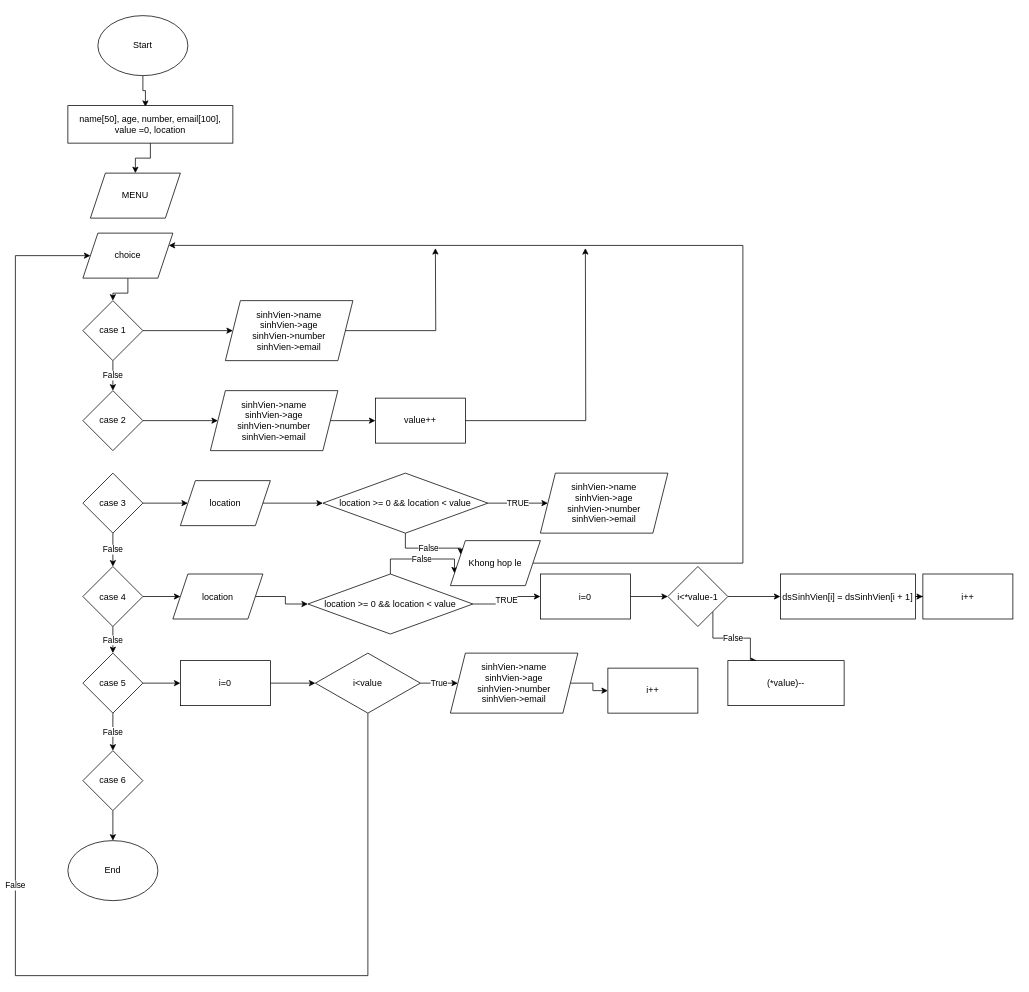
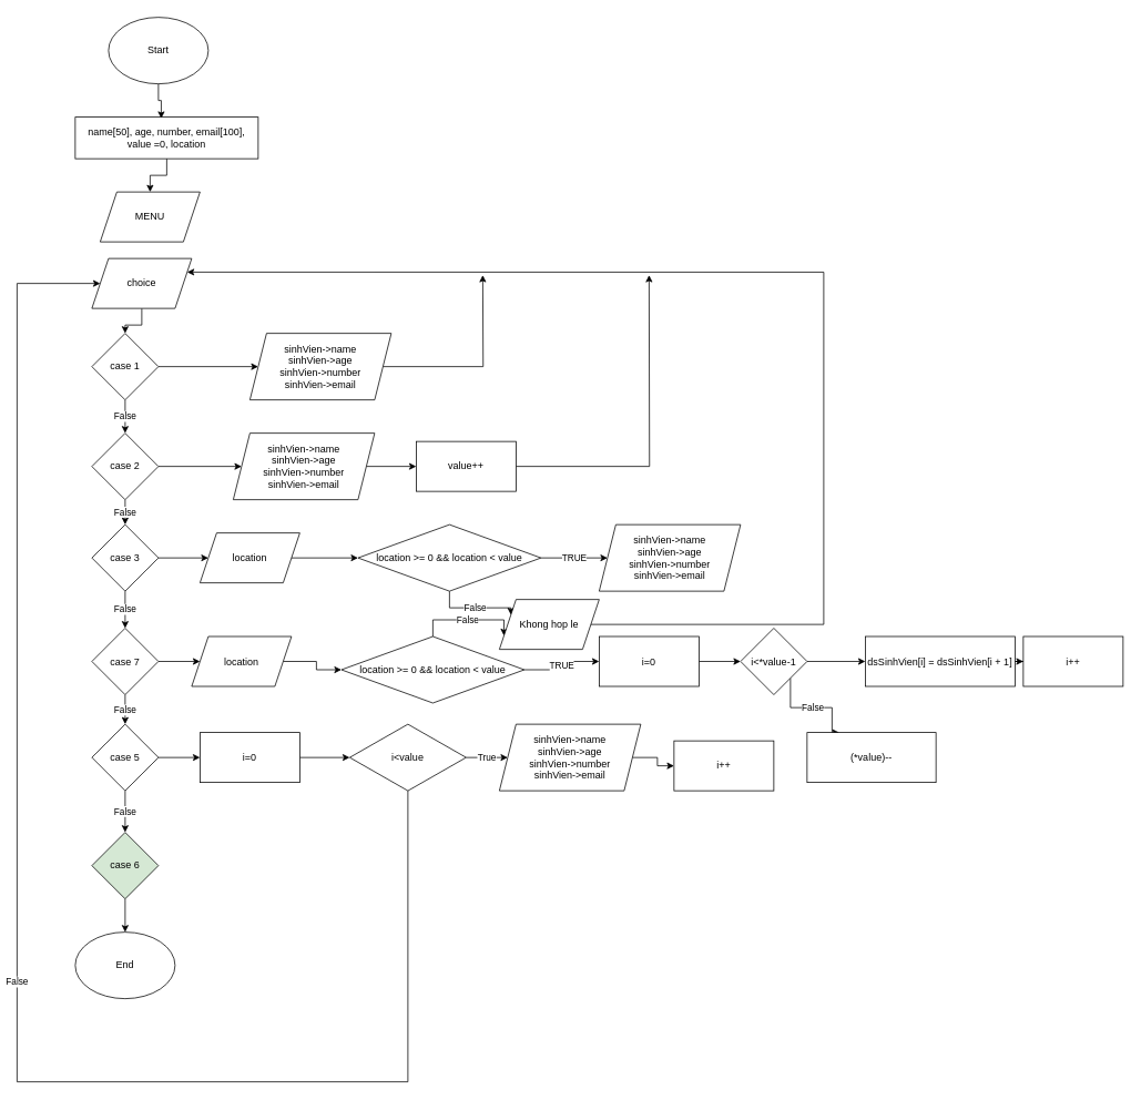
  <mxCell id="0" />
  <mxCell id="1" parent="0" />
  <mxCell id="2" style="edgeStyle=orthogonalEdgeStyle;rounded=0;orthogonalLoop=1;jettySize=auto;html=1;entryX=0.47;entryY=0.033;entryDx=0;entryDy=0;entryPerimeter=0;" edge="1" parent="1" source="3" target="5"><mxGeometry relative="1" as="geometry" /></mxCell>
  <mxCell id="3" value="Start" style="ellipse;whiteSpace=wrap;html=1;" vertex="1" parent="1"><mxGeometry x="130" y="20" width="120" height="80" as="geometry" /></mxCell>
  <mxCell id="4" style="edgeStyle=orthogonalEdgeStyle;rounded=0;orthogonalLoop=1;jettySize=auto;html=1;entryX=0.5;entryY=0;entryDx=0;entryDy=0;" edge="1" parent="1" source="5" target="6"><mxGeometry relative="1" as="geometry"><mxPoint x="190" y="230" as="targetPoint" /></mxGeometry></mxCell>
  <mxCell id="5" value="name[50],&amp;nbsp;age,&amp;nbsp;number,&amp;nbsp;email[100],&lt;br&gt;value =0, location" style="rounded=0;whiteSpace=wrap;html=1;" vertex="1" parent="1"><mxGeometry x="90" y="140" width="220" height="50" as="geometry" /></mxCell>
  <mxCell id="6" value="MENU" style="shape=parallelogram;perimeter=parallelogramPerimeter;whiteSpace=wrap;html=1;fixedSize=1;" vertex="1" parent="1"><mxGeometry x="120" y="230" width="120" height="60" as="geometry" /></mxCell>
  <mxCell id="7" style="edgeStyle=orthogonalEdgeStyle;rounded=0;orthogonalLoop=1;jettySize=auto;html=1;" edge="1" parent="1" source="8" target="11"><mxGeometry relative="1" as="geometry" /></mxCell>
  <mxCell id="8" value="choice" style="shape=parallelogram;perimeter=parallelogramPerimeter;whiteSpace=wrap;html=1;fixedSize=1;" vertex="1" parent="1"><mxGeometry x="110" y="310" width="120" height="60" as="geometry" /></mxCell>
  <mxCell id="9" value="False" style="edgeStyle=orthogonalEdgeStyle;rounded=0;orthogonalLoop=1;jettySize=auto;html=1;entryX=0.5;entryY=0;entryDx=0;entryDy=0;" edge="1" parent="1" source="11" target="22"><mxGeometry relative="1" as="geometry" /></mxCell>
  <mxCell id="10" style="edgeStyle=orthogonalEdgeStyle;rounded=0;orthogonalLoop=1;jettySize=auto;html=1;entryX=0;entryY=0.5;entryDx=0;entryDy=0;" edge="1" parent="1" source="11" target="28"><mxGeometry relative="1" as="geometry" /></mxCell>
  <mxCell id="11" value="case 1" style="rhombus;whiteSpace=wrap;html=1;" vertex="1" parent="1"><mxGeometry x="110" y="400" width="80" height="80" as="geometry" /></mxCell>
  <mxCell id="12" value="False" style="edgeStyle=orthogonalEdgeStyle;rounded=0;orthogonalLoop=1;jettySize=auto;html=1;entryX=0.5;entryY=0;entryDx=0;entryDy=0;" edge="1" parent="1" source="14" target="16"><mxGeometry relative="1" as="geometry" /></mxCell>
  <mxCell id="13" style="edgeStyle=orthogonalEdgeStyle;rounded=0;orthogonalLoop=1;jettySize=auto;html=1;entryX=0;entryY=0.5;entryDx=0;entryDy=0;" edge="1" parent="1" source="14" target="56"><mxGeometry relative="1" as="geometry" /></mxCell>
  <mxCell id="14" value="case 5" style="rhombus;whiteSpace=wrap;html=1;" vertex="1" parent="1"><mxGeometry x="110" y="870" width="80" height="80" as="geometry" /></mxCell>
  <mxCell id="15" style="edgeStyle=orthogonalEdgeStyle;rounded=0;orthogonalLoop=1;jettySize=auto;html=1;" edge="1" parent="1" source="16" target="26"><mxGeometry relative="1" as="geometry" /></mxCell>
- <mxCell id="16" value="case 6" style="rhombus;whiteSpace=wrap;html=1;" vertex="1" parent="1"><mxGeometry x="110" y="1000" width="80" height="80" as="geometry" /></mxCell>
+ <mxCell id="16" value="case 6" style="rhombus;whiteSpace=wrap;html=1;fillColor=#d5e8d4;" vertex="1" parent="1"><mxGeometry x="110" y="1000" width="80" height="80" as="geometry" /></mxCell>
  <mxCell id="17" value="False" style="edgeStyle=orthogonalEdgeStyle;rounded=0;orthogonalLoop=1;jettySize=auto;html=1;" edge="1" parent="1" source="19" target="14"><mxGeometry relative="1" as="geometry" /></mxCell>
  <mxCell id="18" style="edgeStyle=orthogonalEdgeStyle;rounded=0;orthogonalLoop=1;jettySize=auto;html=1;entryX=0;entryY=0.5;entryDx=0;entryDy=0;" edge="1" parent="1" source="19" target="40"><mxGeometry relative="1" as="geometry" /></mxCell>
- <mxCell id="19" value="case 4" style="rhombus;whiteSpace=wrap;html=1;" vertex="1" parent="1"><mxGeometry x="110" y="754.5" width="80" height="80" as="geometry" /></mxCell>
+ <mxCell id="19" value="case 7" style="rhombus;whiteSpace=wrap;html=1;" vertex="1" parent="1"><mxGeometry x="110" y="754.5" width="80" height="80" as="geometry" /></mxCell>
+ <mxCell id="20" value="False" style="edgeStyle=orthogonalEdgeStyle;rounded=0;orthogonalLoop=1;jettySize=auto;html=1;" edge="1" parent="1" source="22" target="25"><mxGeometry relative="1" as="geometry" /></mxCell>
  <mxCell id="21" style="edgeStyle=orthogonalEdgeStyle;rounded=0;orthogonalLoop=1;jettySize=auto;html=1;" edge="1" parent="1" source="22" target="30"><mxGeometry relative="1" as="geometry" /></mxCell>
  <mxCell id="22" value="case 2" style="rhombus;whiteSpace=wrap;html=1;" vertex="1" parent="1"><mxGeometry x="110" y="520" width="80" height="80" as="geometry" /></mxCell>
  <mxCell id="23" value="False" style="edgeStyle=orthogonalEdgeStyle;rounded=0;orthogonalLoop=1;jettySize=auto;html=1;entryX=0.5;entryY=0;entryDx=0;entryDy=0;" edge="1" parent="1" source="25" target="19"><mxGeometry relative="1" as="geometry" /></mxCell>
  <mxCell id="24" style="edgeStyle=orthogonalEdgeStyle;rounded=0;orthogonalLoop=1;jettySize=auto;html=1;entryX=0;entryY=0.5;entryDx=0;entryDy=0;" edge="1" parent="1" source="25" target="34"><mxGeometry relative="1" as="geometry" /></mxCell>
  <mxCell id="25" value="case 3" style="rhombus;whiteSpace=wrap;html=1;" vertex="1" parent="1"><mxGeometry x="110" y="630" width="80" height="80" as="geometry" /></mxCell>
  <mxCell id="26" value="End" style="ellipse;whiteSpace=wrap;html=1;" vertex="1" parent="1"><mxGeometry x="90" y="1120" width="120" height="80" as="geometry" /></mxCell>
  <mxCell id="27" style="edgeStyle=orthogonalEdgeStyle;rounded=0;orthogonalLoop=1;jettySize=auto;html=1;" edge="1" parent="1" source="28"><mxGeometry relative="1" as="geometry"><mxPoint x="580" y="330" as="targetPoint" /></mxGeometry></mxCell>
  <mxCell id="28" value="sinhVien-&amp;gt;name&lt;br&gt;sinhVien-&amp;gt;age&lt;br&gt;sinhVien-&amp;gt;number&lt;br&gt;sinhVien-&amp;gt;email" style="shape=parallelogram;perimeter=parallelogramPerimeter;whiteSpace=wrap;html=1;fixedSize=1;" vertex="1" parent="1"><mxGeometry x="300" y="400" width="170" height="80" as="geometry" /></mxCell>
  <mxCell id="29" style="edgeStyle=orthogonalEdgeStyle;rounded=0;orthogonalLoop=1;jettySize=auto;html=1;entryX=0;entryY=0.5;entryDx=0;entryDy=0;" edge="1" parent="1" source="30" target="32"><mxGeometry relative="1" as="geometry" /></mxCell>
  <mxCell id="30" value="sinhVien-&amp;gt;name&lt;br&gt;sinhVien-&amp;gt;age&lt;br&gt;sinhVien-&amp;gt;number&lt;br&gt;sinhVien-&amp;gt;email" style="shape=parallelogram;perimeter=parallelogramPerimeter;whiteSpace=wrap;html=1;fixedSize=1;" vertex="1" parent="1"><mxGeometry x="280" y="520" width="170" height="80" as="geometry" /></mxCell>
  <mxCell id="31" style="edgeStyle=orthogonalEdgeStyle;rounded=0;orthogonalLoop=1;jettySize=auto;html=1;" edge="1" parent="1" source="32"><mxGeometry relative="1" as="geometry"><mxPoint x="780" y="330" as="targetPoint" /></mxGeometry></mxCell>
  <mxCell id="32" value="value++" style="rounded=0;whiteSpace=wrap;html=1;" vertex="1" parent="1"><mxGeometry x="500" y="530" width="120" height="60" as="geometry" /></mxCell>
  <mxCell id="33" style="edgeStyle=orthogonalEdgeStyle;rounded=0;orthogonalLoop=1;jettySize=auto;html=1;entryX=0;entryY=0.5;entryDx=0;entryDy=0;" edge="1" parent="1" source="34" target="37"><mxGeometry relative="1" as="geometry" /></mxCell>
  <mxCell id="34" value="location" style="shape=parallelogram;perimeter=parallelogramPerimeter;whiteSpace=wrap;html=1;fixedSize=1;" vertex="1" parent="1"><mxGeometry x="240" y="640" width="120" height="60" as="geometry" /></mxCell>
  <mxCell id="35" value="TRUE" style="edgeStyle=orthogonalEdgeStyle;rounded=0;orthogonalLoop=1;jettySize=auto;html=1;entryX=0;entryY=0.5;entryDx=0;entryDy=0;" edge="1" parent="1" source="37" target="38"><mxGeometry relative="1" as="geometry" /></mxCell>
  <mxCell id="36" value="False" style="edgeStyle=orthogonalEdgeStyle;rounded=0;orthogonalLoop=1;jettySize=auto;html=1;entryX=0;entryY=0.25;entryDx=0;entryDy=0;" edge="1" parent="1" source="37" target="54"><mxGeometry relative="1" as="geometry" /></mxCell>
  <mxCell id="37" value="location &amp;gt;= 0 &amp;amp;&amp;amp; location &amp;lt; value" style="rhombus;whiteSpace=wrap;html=1;" vertex="1" parent="1"><mxGeometry x="430" y="630" width="220" height="80" as="geometry" /></mxCell>
  <mxCell id="38" value="sinhVien-&amp;gt;name&lt;br&gt;sinhVien-&amp;gt;age&lt;br&gt;sinhVien-&amp;gt;number&lt;br&gt;sinhVien-&amp;gt;email" style="shape=parallelogram;perimeter=parallelogramPerimeter;whiteSpace=wrap;html=1;fixedSize=1;" vertex="1" parent="1"><mxGeometry x="720" y="630" width="170" height="80" as="geometry" /></mxCell>
  <mxCell id="39" style="edgeStyle=orthogonalEdgeStyle;rounded=0;orthogonalLoop=1;jettySize=auto;html=1;entryX=0;entryY=0.5;entryDx=0;entryDy=0;" edge="1" parent="1" source="40" target="43"><mxGeometry relative="1" as="geometry" /></mxCell>
  <mxCell id="40" value="location" style="shape=parallelogram;perimeter=parallelogramPerimeter;whiteSpace=wrap;html=1;fixedSize=1;" vertex="1" parent="1"><mxGeometry x="230" y="764.5" width="120" height="60" as="geometry" /></mxCell>
  <mxCell id="41" value="TRUE" style="edgeStyle=orthogonalEdgeStyle;rounded=0;orthogonalLoop=1;jettySize=auto;html=1;entryX=0;entryY=0.5;entryDx=0;entryDy=0;" edge="1" parent="1" source="43" target="45"><mxGeometry relative="1" as="geometry" /></mxCell>
  <mxCell id="42" value="False" style="edgeStyle=orthogonalEdgeStyle;rounded=0;orthogonalLoop=1;jettySize=auto;html=1;entryX=0;entryY=0.75;entryDx=0;entryDy=0;" edge="1" parent="1" source="43" target="54"><mxGeometry relative="1" as="geometry" /></mxCell>
  <mxCell id="43" value="location &amp;gt;= 0 &amp;amp;&amp;amp; location &amp;lt; value" style="rhombus;whiteSpace=wrap;html=1;" vertex="1" parent="1"><mxGeometry x="410" y="764.5" width="220" height="80" as="geometry" /></mxCell>
  <mxCell id="44" style="edgeStyle=orthogonalEdgeStyle;rounded=0;orthogonalLoop=1;jettySize=auto;html=1;entryX=0;entryY=0.5;entryDx=0;entryDy=0;" edge="1" parent="1" source="45" target="48"><mxGeometry relative="1" as="geometry" /></mxCell>
  <mxCell id="45" value="i=0" style="rounded=0;whiteSpace=wrap;html=1;" vertex="1" parent="1"><mxGeometry x="720" y="764.5" width="120" height="60" as="geometry" /></mxCell>
  <mxCell id="46" style="edgeStyle=orthogonalEdgeStyle;rounded=0;orthogonalLoop=1;jettySize=auto;html=1;entryX=0;entryY=0.5;entryDx=0;entryDy=0;" edge="1" parent="1" source="48" target="50"><mxGeometry relative="1" as="geometry" /></mxCell>
  <mxCell id="47" value="False" style="edgeStyle=orthogonalEdgeStyle;rounded=0;orthogonalLoop=1;jettySize=auto;html=1;entryX=0.25;entryY=0;entryDx=0;entryDy=0;" edge="1" parent="1" source="48" target="52"><mxGeometry relative="1" as="geometry"><mxPoint x="930" y="880" as="targetPoint" /><Array as="points"><mxPoint x="950" y="850" /><mxPoint x="1000" y="850" /></Array></mxGeometry></mxCell>
  <mxCell id="48" value="i&amp;lt;*value-1" style="rhombus;whiteSpace=wrap;html=1;" vertex="1" parent="1"><mxGeometry x="890" y="754.5" width="80" height="80" as="geometry" /></mxCell>
  <mxCell id="49" style="edgeStyle=orthogonalEdgeStyle;rounded=0;orthogonalLoop=1;jettySize=auto;html=1;entryX=0;entryY=0.5;entryDx=0;entryDy=0;" edge="1" parent="1" source="50" target="51"><mxGeometry relative="1" as="geometry" /></mxCell>
  <mxCell id="50" value="dsSinhVien[i] = dsSinhVien[i + 1]" style="rounded=0;whiteSpace=wrap;html=1;" vertex="1" parent="1"><mxGeometry x="1040" y="764.5" width="180" height="60" as="geometry" /></mxCell>
  <mxCell id="51" value="i++" style="rounded=0;whiteSpace=wrap;html=1;" vertex="1" parent="1"><mxGeometry x="1230" y="764.5" width="120" height="60" as="geometry" /></mxCell>
  <mxCell id="52" value="(*value)--" style="rounded=0;whiteSpace=wrap;html=1;" vertex="1" parent="1"><mxGeometry x="970" y="880" width="155" height="60" as="geometry" /></mxCell>
  <mxCell id="53" style="edgeStyle=orthogonalEdgeStyle;rounded=0;orthogonalLoop=1;jettySize=auto;html=1;entryX=1;entryY=0.25;entryDx=0;entryDy=0;" edge="1" parent="1" source="54" target="8"><mxGeometry relative="1" as="geometry"><Array as="points"><mxPoint x="990" y="750" /><mxPoint x="990" y="326" /></Array></mxGeometry></mxCell>
  <mxCell id="54" value="Khong hop le" style="shape=parallelogram;perimeter=parallelogramPerimeter;whiteSpace=wrap;html=1;fixedSize=1;" vertex="1" parent="1"><mxGeometry x="600" y="720" width="120" height="60" as="geometry" /></mxCell>
  <mxCell id="55" style="edgeStyle=orthogonalEdgeStyle;rounded=0;orthogonalLoop=1;jettySize=auto;html=1;entryX=0;entryY=0.5;entryDx=0;entryDy=0;" edge="1" parent="1" source="56" target="59"><mxGeometry relative="1" as="geometry" /></mxCell>
  <mxCell id="56" value="i=0" style="rounded=0;whiteSpace=wrap;html=1;" vertex="1" parent="1"><mxGeometry x="240" y="880" width="120" height="60" as="geometry" /></mxCell>
  <mxCell id="57" value="True" style="edgeStyle=orthogonalEdgeStyle;rounded=0;orthogonalLoop=1;jettySize=auto;html=1;entryX=0;entryY=0.5;entryDx=0;entryDy=0;" edge="1" parent="1" source="59" target="62"><mxGeometry relative="1" as="geometry" /></mxCell>
  <mxCell id="58" value="False" style="edgeStyle=orthogonalEdgeStyle;rounded=0;orthogonalLoop=1;jettySize=auto;html=1;" edge="1" parent="1" source="59"><mxGeometry relative="1" as="geometry"><mxPoint x="120" y="340" as="targetPoint" /><Array as="points"><mxPoint x="490" y="1300" /><mxPoint x="20" y="1300" /><mxPoint x="20" y="340" /></Array></mxGeometry></mxCell>
  <mxCell id="59" value="i&amp;lt;value" style="rhombus;whiteSpace=wrap;html=1;" vertex="1" parent="1"><mxGeometry x="420" y="870" width="140" height="80" as="geometry" /></mxCell>
  <mxCell id="60" value="i++" style="rounded=0;whiteSpace=wrap;html=1;" vertex="1" parent="1"><mxGeometry x="810" y="890" width="120" height="60" as="geometry" /></mxCell>
  <mxCell id="61" style="edgeStyle=orthogonalEdgeStyle;rounded=0;orthogonalLoop=1;jettySize=auto;html=1;" edge="1" parent="1" source="62" target="60"><mxGeometry relative="1" as="geometry" /></mxCell>
  <mxCell id="62" value="sinhVien-&amp;gt;name&lt;br&gt;sinhVien-&amp;gt;age&lt;br&gt;sinhVien-&amp;gt;number&lt;br&gt;sinhVien-&amp;gt;email" style="shape=parallelogram;perimeter=parallelogramPerimeter;whiteSpace=wrap;html=1;fixedSize=1;" vertex="1" parent="1"><mxGeometry x="600" y="870" width="170" height="80" as="geometry" /></mxCell>
